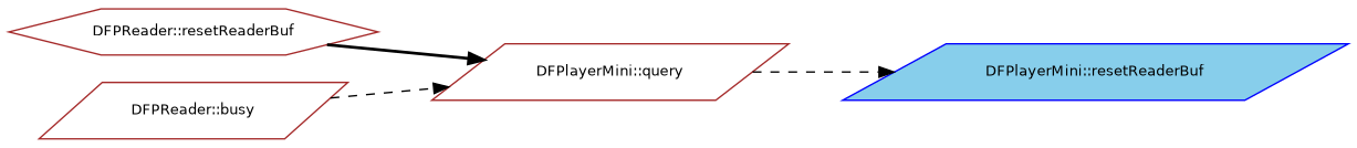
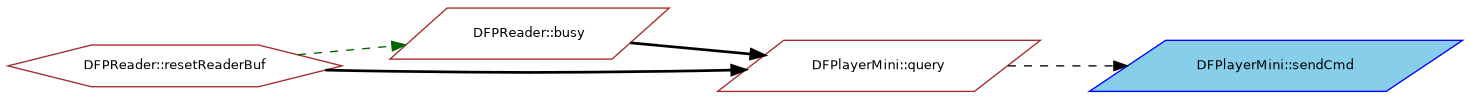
  digraph {
    rankdir=LR
    node [color=brown fillcolor=white fontname=Helvetica fontsize=10 shape=parallelogram style=filled]
    edge [color=black fontname=Helvetica fontsize=10 labelfontname=Helvetica labelfontsize=10 style=dashed]
    n1 [fontcolor=black height=0.2 label="DFPReader::resetReaderBuf" shape=hexagon width=0.4]
    n2 [height=0.2 label="DFPReader::busy" width=0.4]
    n3 [height=0.2 label="DFPlayerMini::query" width=0.4]
-   n4 [color=blue fillcolor=skyblue height=0.2 label="DFPlayerMini::resetReaderBuf" width=0.4]
+   n4 [color=blue fillcolor=skyblue height=0.2 label="DFPlayerMini::sendCmd" width=0.4]
+   n1 -> n2 [color=darkgreen]
    n1 -> n3 [style=bold]
-   n2 -> n3
+   n2 -> n3 [style=bold]
    n3 -> n4
  }
